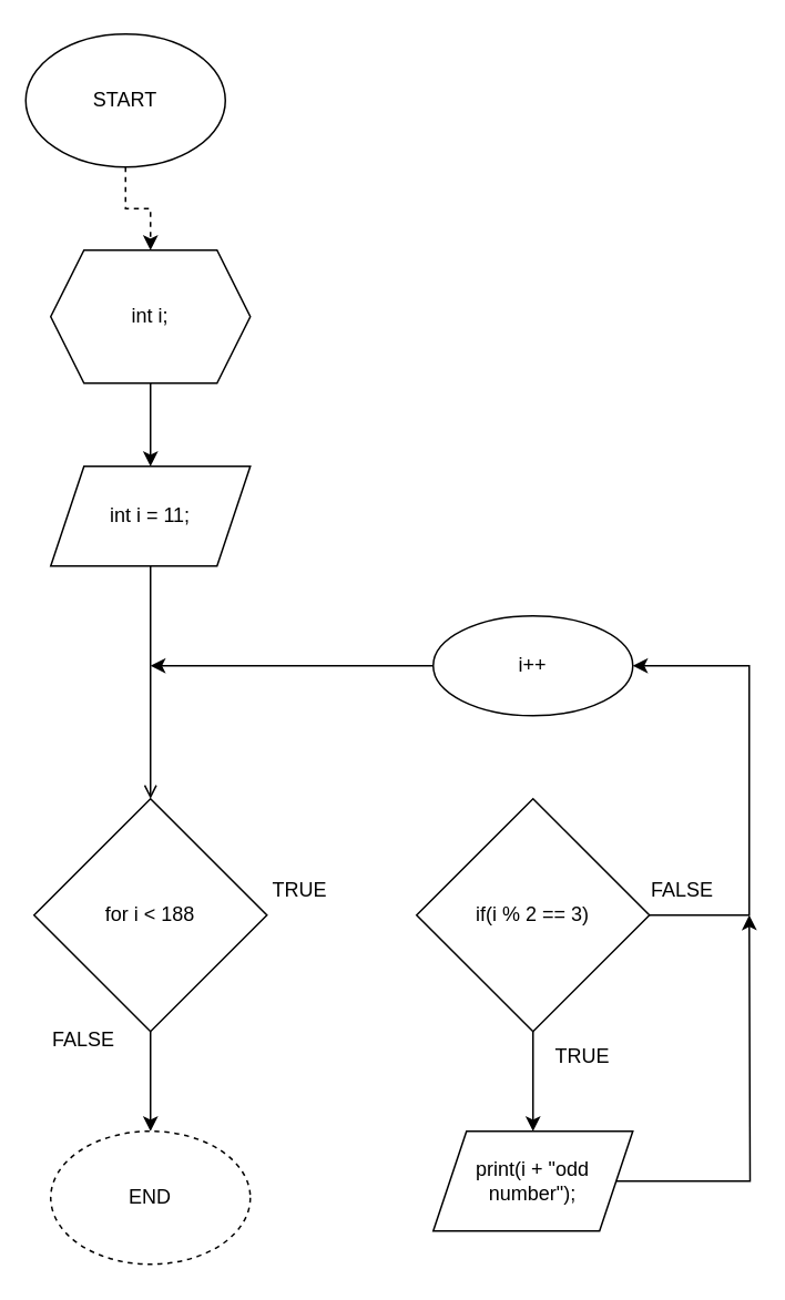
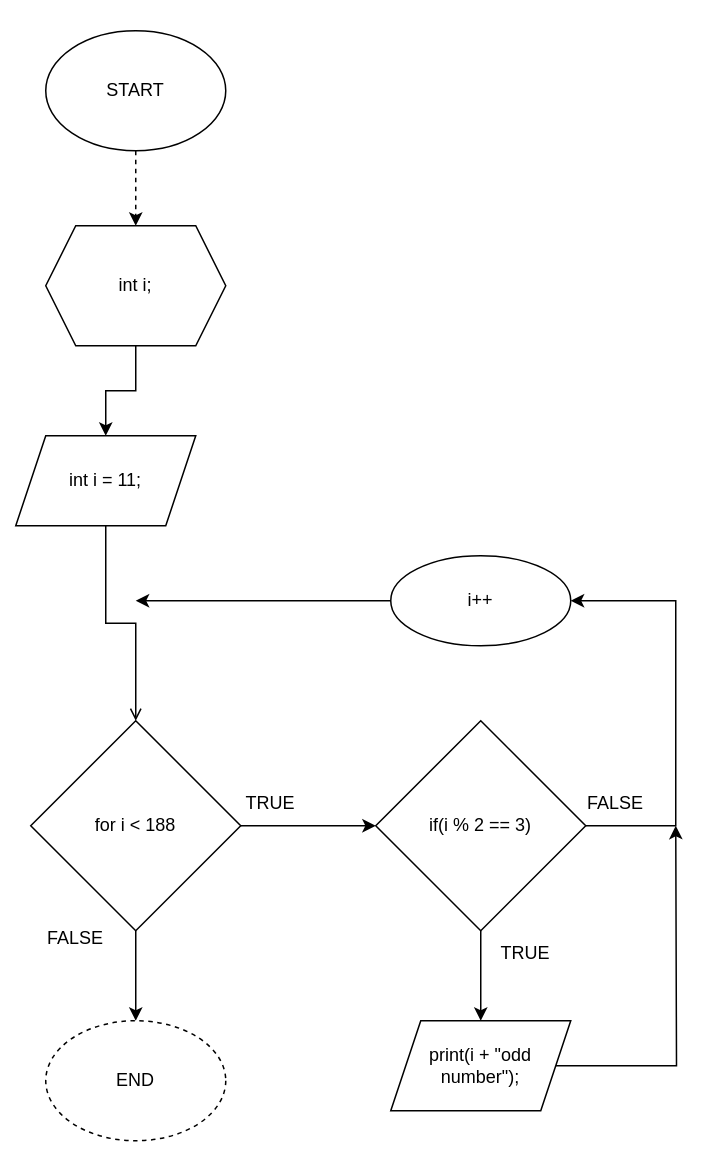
  <mxCell id="0" />
  <mxCell id="1" parent="0" />
  <mxCell id="2" value="" style="edgeStyle=orthogonalEdgeStyle;rounded=0;orthogonalLoop=1;jettySize=auto;html=1;exitX=0.5;exitY=1;exitDx=0;exitDy=0;endArrow=open;" parent="1" source="18" target="5" edge="1"><mxGeometry relative="1" as="geometry"><mxPoint x="90" y="350" as="sourcePoint" /></mxGeometry></mxCell>
+ <mxCell id="3" value="" style="edgeStyle=orthogonalEdgeStyle;rounded=0;orthogonalLoop=1;jettySize=auto;html=1;" parent="1" source="5" target="8" edge="1"><mxGeometry relative="1" as="geometry" /></mxCell>
  <mxCell id="4" value="" style="edgeStyle=orthogonalEdgeStyle;rounded=0;orthogonalLoop=1;jettySize=auto;html=1;" parent="1" source="5" target="9" edge="1"><mxGeometry relative="1" as="geometry" /></mxCell>
  <mxCell id="5" value="for i &amp;lt; 188" style="rhombus;whiteSpace=wrap;html=1;" parent="1" vertex="1"><mxGeometry x="20" y="480" width="140" height="140" as="geometry" /></mxCell>
  <mxCell id="6" style="edgeStyle=orthogonalEdgeStyle;rounded=0;orthogonalLoop=1;jettySize=auto;html=1;entryX=0.5;entryY=0;entryDx=0;entryDy=0;" parent="1" source="8" edge="1"><mxGeometry relative="1" as="geometry"><mxPoint x="320" y="680" as="targetPoint" /></mxGeometry></mxCell>
  <mxCell id="7" style="edgeStyle=orthogonalEdgeStyle;rounded=0;orthogonalLoop=1;jettySize=auto;html=1;entryX=1;entryY=0.5;entryDx=0;entryDy=0;" parent="1" source="8" target="11" edge="1"><mxGeometry relative="1" as="geometry"><Array as="points"><mxPoint x="450" y="550" /><mxPoint x="450" y="400" /></Array></mxGeometry></mxCell>
  <mxCell id="8" value="if(i % 2 == 3)" style="rhombus;whiteSpace=wrap;html=1;" parent="1" vertex="1"><mxGeometry x="250" y="480" width="140" height="140" as="geometry" /></mxCell>
  <mxCell id="9" value="END" style="ellipse;whiteSpace=wrap;html=1;dashed=1;" parent="1" vertex="1"><mxGeometry x="30" y="680" width="120" height="80" as="geometry" /></mxCell>
  <mxCell id="10" style="edgeStyle=orthogonalEdgeStyle;rounded=0;orthogonalLoop=1;jettySize=auto;html=1;" parent="1" source="11" edge="1"><mxGeometry relative="1" as="geometry"><mxPoint x="90" y="400" as="targetPoint" /></mxGeometry></mxCell>
  <mxCell id="11" value="i++" style="ellipse;whiteSpace=wrap;html=1;" parent="1" vertex="1"><mxGeometry x="260" y="370" width="120" height="60" as="geometry" /></mxCell>
  <mxCell id="12" value="TRUE" style="text;html=1;strokeColor=none;fillColor=none;align=center;verticalAlign=middle;whiteSpace=wrap;rounded=0;" parent="1" vertex="1"><mxGeometry x="150" y="520" width="60" height="30" as="geometry" /></mxCell>
  <mxCell id="13" value="FALSE" style="text;html=1;strokeColor=none;fillColor=none;align=center;verticalAlign=middle;whiteSpace=wrap;rounded=0;" parent="1" vertex="1"><mxGeometry x="20" y="610" width="60" height="30" as="geometry" /></mxCell>
  <mxCell id="14" value="FALSE" style="text;html=1;strokeColor=none;fillColor=none;align=center;verticalAlign=middle;whiteSpace=wrap;rounded=0;" parent="1" vertex="1"><mxGeometry x="380" y="520" width="60" height="30" as="geometry" /></mxCell>
  <mxCell id="15" value="TRUE" style="text;html=1;strokeColor=none;fillColor=none;align=center;verticalAlign=middle;whiteSpace=wrap;rounded=0;" parent="1" vertex="1"><mxGeometry x="320" y="620" width="60" height="30" as="geometry" /></mxCell>
  <mxCell id="16" style="edgeStyle=orthogonalEdgeStyle;rounded=0;orthogonalLoop=1;jettySize=auto;html=1;exitX=1;exitY=0.5;exitDx=0;exitDy=0;" parent="1" source="17" edge="1"><mxGeometry relative="1" as="geometry"><mxPoint x="450" y="550" as="targetPoint" /><mxPoint x="380" y="710" as="sourcePoint" /></mxGeometry></mxCell>
  <mxCell id="17" value="print(i + &quot;odd number&quot;);" style="shape=parallelogram;perimeter=parallelogramPerimeter;whiteSpace=wrap;html=1;fixedSize=1;" parent="1" vertex="1"><mxGeometry x="260" y="680" width="120" height="60" as="geometry" /></mxCell>
- <mxCell id="18" value="int i = 11;" style="shape=parallelogram;perimeter=parallelogramPerimeter;whiteSpace=wrap;html=1;fixedSize=1;" vertex="1" parent="1"><mxGeometry x="30" y="280" width="120" height="60" as="geometry" /></mxCell>
+ <mxCell id="18" value="int i = 11;" style="shape=parallelogram;perimeter=parallelogramPerimeter;whiteSpace=wrap;html=1;fixedSize=1;" vertex="1" parent="1"><mxGeometry x="10" y="290" width="120" height="60" as="geometry" /></mxCell>
  <mxCell id="19" value="" style="edgeStyle=orthogonalEdgeStyle;rounded=0;orthogonalLoop=1;jettySize=auto;html=1;" edge="1" parent="1" source="20" target="18"><mxGeometry relative="1" as="geometry" /></mxCell>
  <mxCell id="20" value="int i;" style="shape=hexagon;perimeter=hexagonPerimeter2;whiteSpace=wrap;html=1;fixedSize=1;" vertex="1" parent="1"><mxGeometry x="30" y="150" width="120" height="80" as="geometry" /></mxCell>
  <mxCell id="21" value="" style="edgeStyle=orthogonalEdgeStyle;rounded=0;orthogonalLoop=1;jettySize=auto;html=1;dashed=1;" edge="1" parent="1" source="22" target="20"><mxGeometry relative="1" as="geometry" /></mxCell>
- <mxCell id="22" value="START" style="ellipse;whiteSpace=wrap;html=1;" vertex="1" parent="1"><mxGeometry x="15" y="20" width="120" height="80" as="geometry" /></mxCell>
+ <mxCell id="22" value="START" style="ellipse;whiteSpace=wrap;html=1;" vertex="1" parent="1"><mxGeometry x="30" y="20" width="120" height="80" as="geometry" /></mxCell>
